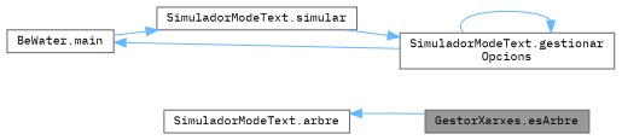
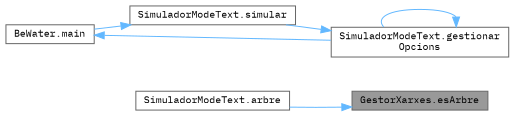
  digraph {
    fontname="IBM Plex Mono"
    rankdir=RL
    node [color=grey40 fillcolor=white fontname="IBM Plex Mono" fontsize=10 shape=box style=filled]
    edge [color=steelblue1 dir=back fontname="IBM Plex Mono" fontsize=10 labelfontname=Helvetica labelfontsize=10 style=solid]
    n1 [color=gray40 fillcolor=grey60 fontcolor=black height=0.2 label="GestorXarxes.esArbre" width=0.4]
    n2 [height=0.2 label="SimuladorModeText.arbre" width=0.4]
    n3 [height=0.2 label="SimuladorModeText.gestionar\lOpcions" width=0.4]
    n4 [height=0.2 label="SimuladorModeText.simular" width=0.4]
    n5 [height=0.2 label="BeWater.main" width=0.4]
-   n2 -> n1
+   n1 -> n2
    n3 -> n3
    n3 -> n4
    n4 -> n5
    n5 -> n3
  }
